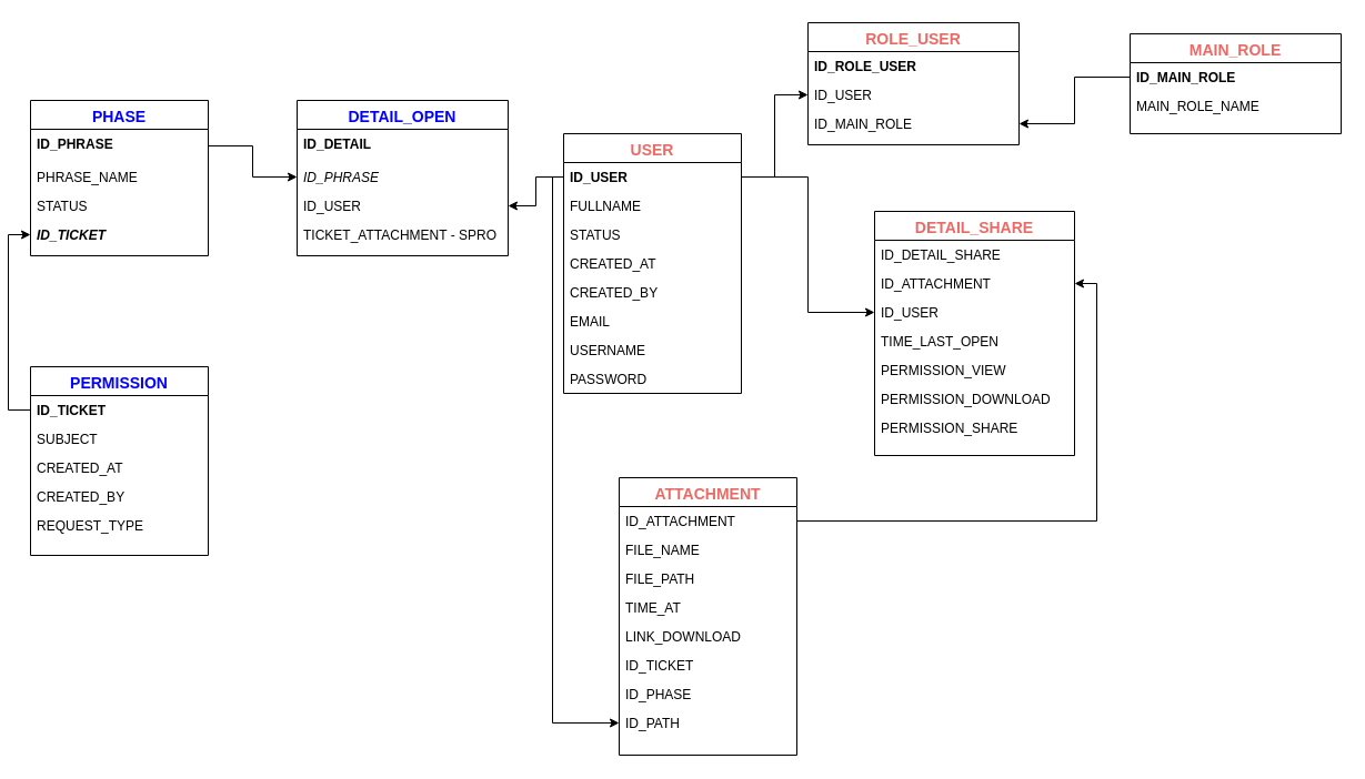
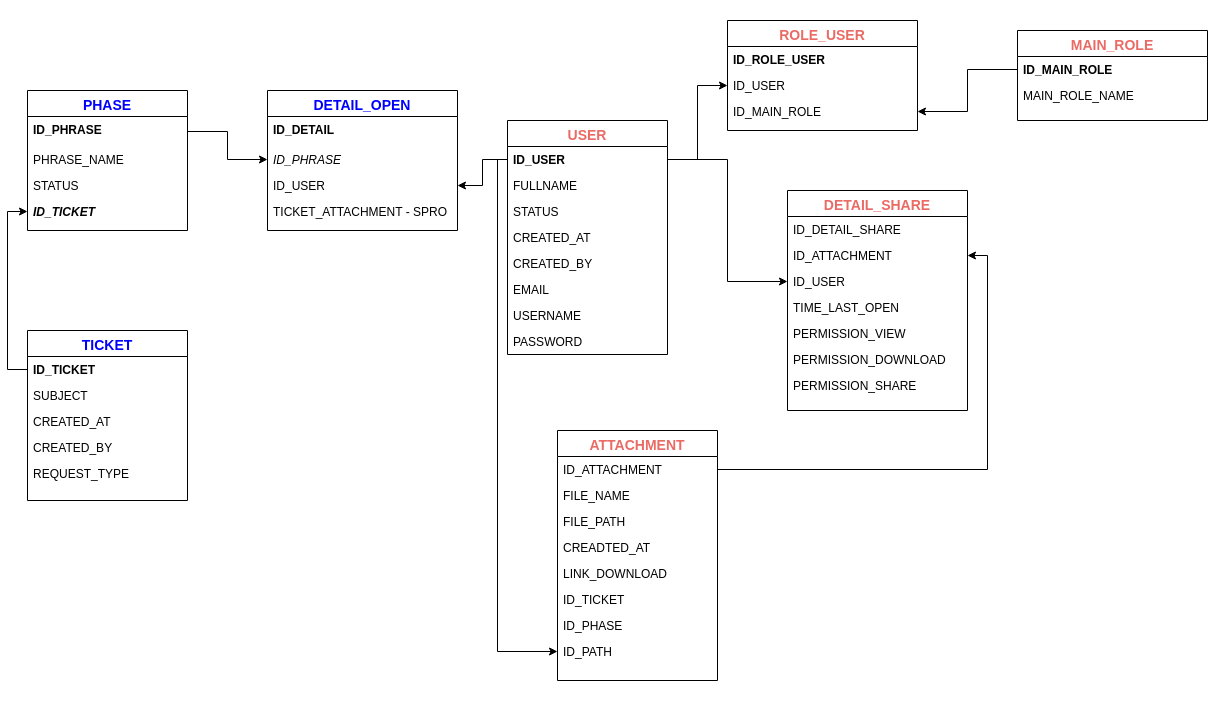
  <mxCell id="0" />
  <mxCell id="1" parent="0" />
  <mxCell id="2" value="PHASE" style="swimlane;fontStyle=1;align=center;verticalAlign=top;childLayout=stackLayout;horizontal=1;startSize=26;horizontalStack=0;resizeParent=1;resizeLast=0;collapsible=1;marginBottom=0;rounded=0;shadow=0;strokeWidth=1;fontSize=14;fontColor=#0000FF;" parent="1" vertex="1"><mxGeometry x="20" y="90" width="160" height="140" as="geometry"><mxRectangle x="340" y="380" width="170" height="26" as="alternateBounds" /></mxGeometry></mxCell>
  <mxCell id="3" value="ID_PHRASE" style="text;align=left;verticalAlign=top;spacingLeft=4;spacingRight=4;overflow=hidden;rotatable=0;points=[[0,0.5],[1,0.5]];portConstraint=eastwest;fontStyle=1" parent="2" vertex="1"><mxGeometry y="26" width="160" height="30" as="geometry" /></mxCell>
  <mxCell id="4" value="PHRASE_NAME" style="text;align=left;verticalAlign=top;spacingLeft=4;spacingRight=4;overflow=hidden;rotatable=0;points=[[0,0.5],[1,0.5]];portConstraint=eastwest;rounded=0;shadow=0;html=0;" parent="2" vertex="1"><mxGeometry y="56" width="160" height="26" as="geometry" /></mxCell>
  <mxCell id="5" value="STATUS" style="text;align=left;verticalAlign=top;spacingLeft=4;spacingRight=4;overflow=hidden;rotatable=0;points=[[0,0.5],[1,0.5]];portConstraint=eastwest;rounded=0;shadow=0;html=0;" vertex="1" parent="2"><mxGeometry y="82" width="160" height="26" as="geometry" /></mxCell>
  <mxCell id="6" value="ID_TICKET" style="text;align=left;verticalAlign=top;spacingLeft=4;spacingRight=4;overflow=hidden;rotatable=0;points=[[0,0.5],[1,0.5]];portConstraint=eastwest;rounded=0;shadow=0;html=0;fontStyle=3" vertex="1" parent="2"><mxGeometry y="108" width="160" height="26" as="geometry" /></mxCell>
  <mxCell id="7" value="ATTACHMENT" style="swimlane;fontStyle=1;align=center;verticalAlign=top;childLayout=stackLayout;horizontal=1;startSize=26;horizontalStack=0;resizeParent=1;resizeLast=0;collapsible=1;marginBottom=0;rounded=0;shadow=0;strokeWidth=1;swimlaneFillColor=default;fontSize=14;fontColor=#EA6B66;" parent="1" vertex="1"><mxGeometry x="550" y="430" width="160" height="250" as="geometry"><mxRectangle x="550" y="140" width="160" height="26" as="alternateBounds" /></mxGeometry></mxCell>
  <mxCell id="8" value="ID_ATTACHMENT" style="text;align=left;verticalAlign=top;spacingLeft=4;spacingRight=4;overflow=hidden;rotatable=0;points=[[0,0.5],[1,0.5]];portConstraint=eastwest;" parent="7" vertex="1"><mxGeometry y="26" width="160" height="26" as="geometry" /></mxCell>
  <mxCell id="9" value="FILE_NAME" style="text;align=left;verticalAlign=top;spacingLeft=4;spacingRight=4;overflow=hidden;rotatable=0;points=[[0,0.5],[1,0.5]];portConstraint=eastwest;rounded=0;shadow=0;html=0;" parent="7" vertex="1"><mxGeometry y="52" width="160" height="26" as="geometry" /></mxCell>
  <mxCell id="10" value="FILE_PATH" style="text;align=left;verticalAlign=top;spacingLeft=4;spacingRight=4;overflow=hidden;rotatable=0;points=[[0,0.5],[1,0.5]];portConstraint=eastwest;rounded=0;shadow=0;html=0;" parent="7" vertex="1"><mxGeometry y="78" width="160" height="26" as="geometry" /></mxCell>
- <mxCell id="11" value="TIME_AT" style="text;align=left;verticalAlign=top;spacingLeft=4;spacingRight=4;overflow=hidden;rotatable=0;points=[[0,0.5],[1,0.5]];portConstraint=eastwest;rounded=0;shadow=0;html=0;" parent="7" vertex="1"><mxGeometry y="104" width="160" height="26" as="geometry" /></mxCell>
+ <mxCell id="11" value="CREADTED_AT" style="text;align=left;verticalAlign=top;spacingLeft=4;spacingRight=4;overflow=hidden;rotatable=0;points=[[0,0.5],[1,0.5]];portConstraint=eastwest;rounded=0;shadow=0;html=0;" parent="7" vertex="1"><mxGeometry y="104" width="160" height="26" as="geometry" /></mxCell>
  <mxCell id="12" value="LINK_DOWNLOAD" style="text;align=left;verticalAlign=top;spacingLeft=4;spacingRight=4;overflow=hidden;rotatable=0;points=[[0,0.5],[1,0.5]];portConstraint=eastwest;rounded=0;shadow=0;html=0;" parent="7" vertex="1"><mxGeometry y="130" width="160" height="26" as="geometry" /></mxCell>
  <mxCell id="13" value="ID_TICKET" style="text;align=left;verticalAlign=top;spacingLeft=4;spacingRight=4;overflow=hidden;rotatable=0;points=[[0,0.5],[1,0.5]];portConstraint=eastwest;rounded=0;shadow=0;html=0;" parent="7" vertex="1"><mxGeometry y="156" width="160" height="26" as="geometry" /></mxCell>
  <mxCell id="14" value="ID_PHASE" style="text;align=left;verticalAlign=top;spacingLeft=4;spacingRight=4;overflow=hidden;rotatable=0;points=[[0,0.5],[1,0.5]];portConstraint=eastwest;rounded=0;shadow=0;html=0;" parent="7" vertex="1"><mxGeometry y="182" width="160" height="26" as="geometry" /></mxCell>
  <mxCell id="15" value="ID_PATH" style="text;align=left;verticalAlign=top;spacingLeft=4;spacingRight=4;overflow=hidden;rotatable=0;points=[[0,0.5],[1,0.5]];portConstraint=eastwest;rounded=0;shadow=0;html=0;" parent="7" vertex="1"><mxGeometry y="208" width="160" height="26" as="geometry" /></mxCell>
  <mxCell id="16" value="USER" style="swimlane;fontStyle=1;align=center;verticalAlign=top;childLayout=stackLayout;horizontal=1;startSize=26;horizontalStack=0;resizeParent=1;resizeLast=0;collapsible=1;marginBottom=0;rounded=0;shadow=0;strokeWidth=1;fontSize=14;fontColor=#EA6B66;" vertex="1" parent="1"><mxGeometry x="500" y="120" width="160" height="234" as="geometry"><mxRectangle x="340" y="380" width="170" height="26" as="alternateBounds" /></mxGeometry></mxCell>
  <mxCell id="17" value="ID_USER" style="text;align=left;verticalAlign=top;spacingLeft=4;spacingRight=4;overflow=hidden;rotatable=0;points=[[0,0.5],[1,0.5]];portConstraint=eastwest;fontStyle=1" vertex="1" parent="16"><mxGeometry y="26" width="160" height="26" as="geometry" /></mxCell>
  <mxCell id="18" value="FULLNAME" style="text;align=left;verticalAlign=top;spacingLeft=4;spacingRight=4;overflow=hidden;rotatable=0;points=[[0,0.5],[1,0.5]];portConstraint=eastwest;rounded=0;shadow=0;html=0;" vertex="1" parent="16"><mxGeometry y="52" width="160" height="26" as="geometry" /></mxCell>
  <mxCell id="19" value="STATUS" style="text;align=left;verticalAlign=top;spacingLeft=4;spacingRight=4;overflow=hidden;rotatable=0;points=[[0,0.5],[1,0.5]];portConstraint=eastwest;rounded=0;shadow=0;html=0;" vertex="1" parent="16"><mxGeometry y="78" width="160" height="26" as="geometry" /></mxCell>
  <mxCell id="20" value="CREATED_AT" style="text;align=left;verticalAlign=top;spacingLeft=4;spacingRight=4;overflow=hidden;rotatable=0;points=[[0,0.5],[1,0.5]];portConstraint=eastwest;rounded=0;shadow=0;html=0;" vertex="1" parent="16"><mxGeometry y="104" width="160" height="26" as="geometry" /></mxCell>
  <mxCell id="21" value="CREATED_BY" style="text;align=left;verticalAlign=top;spacingLeft=4;spacingRight=4;overflow=hidden;rotatable=0;points=[[0,0.5],[1,0.5]];portConstraint=eastwest;rounded=0;shadow=0;html=0;" vertex="1" parent="16"><mxGeometry y="130" width="160" height="26" as="geometry" /></mxCell>
  <mxCell id="22" value="EMAIL" style="text;align=left;verticalAlign=top;spacingLeft=4;spacingRight=4;overflow=hidden;rotatable=0;points=[[0,0.5],[1,0.5]];portConstraint=eastwest;rounded=0;shadow=0;html=0;" vertex="1" parent="16"><mxGeometry y="156" width="160" height="26" as="geometry" /></mxCell>
  <mxCell id="23" value="USERNAME" style="text;align=left;verticalAlign=top;spacingLeft=4;spacingRight=4;overflow=hidden;rotatable=0;points=[[0,0.5],[1,0.5]];portConstraint=eastwest;rounded=0;shadow=0;html=0;" vertex="1" parent="16"><mxGeometry y="182" width="160" height="26" as="geometry" /></mxCell>
  <mxCell id="24" value="PASSWORD" style="text;align=left;verticalAlign=top;spacingLeft=4;spacingRight=4;overflow=hidden;rotatable=0;points=[[0,0.5],[1,0.5]];portConstraint=eastwest;rounded=0;shadow=0;html=0;" vertex="1" parent="16"><mxGeometry y="208" width="160" height="26" as="geometry" /></mxCell>
- <mxCell id="25" value="PERMISSION" style="swimlane;fontStyle=1;align=center;verticalAlign=top;childLayout=stackLayout;horizontal=1;startSize=26;horizontalStack=0;resizeParent=1;resizeLast=0;collapsible=1;marginBottom=0;rounded=0;shadow=0;strokeWidth=1;fontSize=14;fontColor=#0000FF;" vertex="1" parent="1"><mxGeometry x="20" y="330" width="160" height="170" as="geometry"><mxRectangle x="340" y="380" width="170" height="26" as="alternateBounds" /></mxGeometry></mxCell>
+ <mxCell id="25" value="TICKET" style="swimlane;fontStyle=1;align=center;verticalAlign=top;childLayout=stackLayout;horizontal=1;startSize=26;horizontalStack=0;resizeParent=1;resizeLast=0;collapsible=1;marginBottom=0;rounded=0;shadow=0;strokeWidth=1;fontSize=14;fontColor=#0000FF;" vertex="1" parent="1"><mxGeometry x="20" y="330" width="160" height="170" as="geometry"><mxRectangle x="340" y="380" width="170" height="26" as="alternateBounds" /></mxGeometry></mxCell>
  <mxCell id="26" value="ID_TICKET" style="text;align=left;verticalAlign=top;spacingLeft=4;spacingRight=4;overflow=hidden;rotatable=0;points=[[0,0.5],[1,0.5]];portConstraint=eastwest;fontStyle=1" vertex="1" parent="25"><mxGeometry y="26" width="160" height="26" as="geometry" /></mxCell>
  <mxCell id="27" value="SUBJECT" style="text;align=left;verticalAlign=top;spacingLeft=4;spacingRight=4;overflow=hidden;rotatable=0;points=[[0,0.5],[1,0.5]];portConstraint=eastwest;rounded=0;shadow=0;html=0;" vertex="1" parent="25"><mxGeometry y="52" width="160" height="26" as="geometry" /></mxCell>
  <mxCell id="28" value="CREATED_AT" style="text;align=left;verticalAlign=top;spacingLeft=4;spacingRight=4;overflow=hidden;rotatable=0;points=[[0,0.5],[1,0.5]];portConstraint=eastwest;rounded=0;shadow=0;html=0;" vertex="1" parent="25"><mxGeometry y="78" width="160" height="26" as="geometry" /></mxCell>
  <mxCell id="29" value="CREATED_BY" style="text;align=left;verticalAlign=top;spacingLeft=4;spacingRight=4;overflow=hidden;rotatable=0;points=[[0,0.5],[1,0.5]];portConstraint=eastwest;rounded=0;shadow=0;html=0;" vertex="1" parent="25"><mxGeometry y="104" width="160" height="26" as="geometry" /></mxCell>
  <mxCell id="30" value="REQUEST_TYPE" style="text;align=left;verticalAlign=top;spacingLeft=4;spacingRight=4;overflow=hidden;rotatable=0;points=[[0,0.5],[1,0.5]];portConstraint=eastwest;rounded=0;shadow=0;html=0;" vertex="1" parent="25"><mxGeometry y="130" width="160" height="26" as="geometry" /></mxCell>
  <mxCell id="31" value="DETAIL_SHARE" style="swimlane;fontStyle=1;align=center;verticalAlign=top;childLayout=stackLayout;horizontal=1;startSize=26;horizontalStack=0;resizeParent=1;resizeLast=0;collapsible=1;marginBottom=0;rounded=0;shadow=0;strokeWidth=1;swimlaneFillColor=default;fontColor=#EA6B66;fontSize=14;" vertex="1" parent="1"><mxGeometry x="780" y="190" width="180" height="220" as="geometry"><mxRectangle x="550" y="140" width="160" height="26" as="alternateBounds" /></mxGeometry></mxCell>
  <mxCell id="32" value="ID_DETAIL_SHARE" style="text;align=left;verticalAlign=top;spacingLeft=4;spacingRight=4;overflow=hidden;rotatable=0;points=[[0,0.5],[1,0.5]];portConstraint=eastwest;" vertex="1" parent="31"><mxGeometry y="26" width="180" height="26" as="geometry" /></mxCell>
  <mxCell id="33" value="ID_ATTACHMENT" style="text;align=left;verticalAlign=top;spacingLeft=4;spacingRight=4;overflow=hidden;rotatable=0;points=[[0,0.5],[1,0.5]];portConstraint=eastwest;rounded=0;shadow=0;html=0;" vertex="1" parent="31"><mxGeometry y="52" width="180" height="26" as="geometry" /></mxCell>
  <mxCell id="34" value="ID_USER" style="text;align=left;verticalAlign=top;spacingLeft=4;spacingRight=4;overflow=hidden;rotatable=0;points=[[0,0.5],[1,0.5]];portConstraint=eastwest;rounded=0;shadow=0;html=0;" vertex="1" parent="31"><mxGeometry y="78" width="180" height="26" as="geometry" /></mxCell>
  <mxCell id="35" value="TIME_LAST_OPEN" style="text;align=left;verticalAlign=top;spacingLeft=4;spacingRight=4;overflow=hidden;rotatable=0;points=[[0,0.5],[1,0.5]];portConstraint=eastwest;rounded=0;shadow=0;html=0;" vertex="1" parent="31"><mxGeometry y="104" width="180" height="26" as="geometry" /></mxCell>
  <mxCell id="36" value="PERMISSION_VIEW" style="text;align=left;verticalAlign=top;spacingLeft=4;spacingRight=4;overflow=hidden;rotatable=0;points=[[0,0.5],[1,0.5]];portConstraint=eastwest;rounded=0;shadow=0;html=0;" vertex="1" parent="31"><mxGeometry y="130" width="180" height="26" as="geometry" /></mxCell>
  <mxCell id="37" value="PERMISSION_DOWNLOAD" style="text;align=left;verticalAlign=top;spacingLeft=4;spacingRight=4;overflow=hidden;rotatable=0;points=[[0,0.5],[1,0.5]];portConstraint=eastwest;rounded=0;shadow=0;html=0;" vertex="1" parent="31"><mxGeometry y="156" width="180" height="26" as="geometry" /></mxCell>
  <mxCell id="38" value="PERMISSION_SHARE" style="text;align=left;verticalAlign=top;spacingLeft=4;spacingRight=4;overflow=hidden;rotatable=0;points=[[0,0.5],[1,0.5]];portConstraint=eastwest;rounded=0;shadow=0;html=0;" vertex="1" parent="31"><mxGeometry y="182" width="180" height="26" as="geometry" /></mxCell>
  <mxCell id="39" value="DETAIL_OPEN" style="swimlane;fontStyle=1;align=center;verticalAlign=top;childLayout=stackLayout;horizontal=1;startSize=26;horizontalStack=0;resizeParent=1;resizeLast=0;collapsible=1;marginBottom=0;rounded=0;shadow=0;strokeWidth=1;fontColor=#0000FF;fontSize=14;" vertex="1" parent="1"><mxGeometry x="260" y="90" width="190" height="140" as="geometry"><mxRectangle x="340" y="380" width="170" height="26" as="alternateBounds" /></mxGeometry></mxCell>
  <mxCell id="40" value="ID_DETAIL" style="text;align=left;verticalAlign=top;spacingLeft=4;spacingRight=4;overflow=hidden;rotatable=0;points=[[0,0.5],[1,0.5]];portConstraint=eastwest;fontStyle=1" vertex="1" parent="39"><mxGeometry y="26" width="190" height="30" as="geometry" /></mxCell>
  <mxCell id="41" value="ID_PHRASE" style="text;align=left;verticalAlign=top;spacingLeft=4;spacingRight=4;overflow=hidden;rotatable=0;points=[[0,0.5],[1,0.5]];portConstraint=eastwest;rounded=0;shadow=0;html=0;fontStyle=2" vertex="1" parent="39"><mxGeometry y="56" width="190" height="26" as="geometry" /></mxCell>
  <mxCell id="42" value="ID_USER" style="text;align=left;verticalAlign=top;spacingLeft=4;spacingRight=4;overflow=hidden;rotatable=0;points=[[0,0.5],[1,0.5]];portConstraint=eastwest;rounded=0;shadow=0;html=0;" vertex="1" parent="39"><mxGeometry y="82" width="190" height="26" as="geometry" /></mxCell>
  <mxCell id="43" value="TICKET_ATTACHMENT - SPRO" style="text;align=left;verticalAlign=top;spacingLeft=4;spacingRight=4;overflow=hidden;rotatable=0;points=[[0,0.5],[1,0.5]];portConstraint=eastwest;rounded=0;shadow=0;html=0;" vertex="1" parent="39"><mxGeometry y="108" width="190" height="26" as="geometry" /></mxCell>
  <mxCell id="44" style="edgeStyle=orthogonalEdgeStyle;rounded=0;orthogonalLoop=1;jettySize=auto;html=1;exitX=0;exitY=0.5;exitDx=0;exitDy=0;entryX=0;entryY=0.5;entryDx=0;entryDy=0;" edge="1" parent="1" source="26" target="6"><mxGeometry relative="1" as="geometry" /></mxCell>
  <mxCell id="45" style="edgeStyle=orthogonalEdgeStyle;rounded=0;orthogonalLoop=1;jettySize=auto;html=1;exitX=1;exitY=0.5;exitDx=0;exitDy=0;entryX=0;entryY=0.5;entryDx=0;entryDy=0;" edge="1" parent="1" source="3" target="41"><mxGeometry relative="1" as="geometry" /></mxCell>
  <mxCell id="46" style="edgeStyle=orthogonalEdgeStyle;rounded=0;orthogonalLoop=1;jettySize=auto;html=1;exitX=0;exitY=0.5;exitDx=0;exitDy=0;entryX=1;entryY=0.5;entryDx=0;entryDy=0;" edge="1" parent="1" source="17" target="42"><mxGeometry relative="1" as="geometry" /></mxCell>
  <mxCell id="47" value="ROLE_USER" style="swimlane;fontStyle=1;align=center;verticalAlign=top;childLayout=stackLayout;horizontal=1;startSize=26;horizontalStack=0;resizeParent=1;resizeLast=0;collapsible=1;marginBottom=0;rounded=0;shadow=0;strokeWidth=1;fontSize=14;fontColor=#EA6B66;" vertex="1" parent="1"><mxGeometry x="720" y="20" width="190" height="110" as="geometry"><mxRectangle x="340" y="380" width="170" height="26" as="alternateBounds" /></mxGeometry></mxCell>
  <mxCell id="48" value="ID_ROLE_USER" style="text;align=left;verticalAlign=top;spacingLeft=4;spacingRight=4;overflow=hidden;rotatable=0;points=[[0,0.5],[1,0.5]];portConstraint=eastwest;fontStyle=1" vertex="1" parent="47"><mxGeometry y="26" width="190" height="26" as="geometry" /></mxCell>
  <mxCell id="49" value="ID_USER" style="text;align=left;verticalAlign=top;spacingLeft=4;spacingRight=4;overflow=hidden;rotatable=0;points=[[0,0.5],[1,0.5]];portConstraint=eastwest;rounded=0;shadow=0;html=0;" vertex="1" parent="47"><mxGeometry y="52" width="190" height="26" as="geometry" /></mxCell>
  <mxCell id="50" value="ID_MAIN_ROLE" style="text;align=left;verticalAlign=top;spacingLeft=4;spacingRight=4;overflow=hidden;rotatable=0;points=[[0,0.5],[1,0.5]];portConstraint=eastwest;rounded=0;shadow=0;html=0;" vertex="1" parent="47"><mxGeometry y="78" width="190" height="26" as="geometry" /></mxCell>
  <mxCell id="51" style="edgeStyle=orthogonalEdgeStyle;rounded=0;orthogonalLoop=1;jettySize=auto;html=1;exitX=1;exitY=0.5;exitDx=0;exitDy=0;entryX=0;entryY=0.5;entryDx=0;entryDy=0;fontSize=14;fontColor=#0000FF;" edge="1" parent="1" source="17" target="49"><mxGeometry relative="1" as="geometry" /></mxCell>
  <mxCell id="52" value="MAIN_ROLE" style="swimlane;fontStyle=1;align=center;verticalAlign=top;childLayout=stackLayout;horizontal=1;startSize=26;horizontalStack=0;resizeParent=1;resizeLast=0;collapsible=1;marginBottom=0;rounded=0;shadow=0;strokeWidth=1;fontSize=14;fontColor=#EA6B66;" vertex="1" parent="1"><mxGeometry x="1010" y="30" width="190" height="90" as="geometry"><mxRectangle x="340" y="380" width="170" height="26" as="alternateBounds" /></mxGeometry></mxCell>
  <mxCell id="53" value="ID_MAIN_ROLE" style="text;align=left;verticalAlign=top;spacingLeft=4;spacingRight=4;overflow=hidden;rotatable=0;points=[[0,0.5],[1,0.5]];portConstraint=eastwest;fontStyle=1" vertex="1" parent="52"><mxGeometry y="26" width="190" height="26" as="geometry" /></mxCell>
  <mxCell id="54" value="MAIN_ROLE_NAME" style="text;align=left;verticalAlign=top;spacingLeft=4;spacingRight=4;overflow=hidden;rotatable=0;points=[[0,0.5],[1,0.5]];portConstraint=eastwest;rounded=0;shadow=0;html=0;" vertex="1" parent="52"><mxGeometry y="52" width="190" height="26" as="geometry" /></mxCell>
  <mxCell id="55" style="edgeStyle=orthogonalEdgeStyle;rounded=0;orthogonalLoop=1;jettySize=auto;html=1;exitX=1;exitY=0.5;exitDx=0;exitDy=0;entryX=0;entryY=0.5;entryDx=0;entryDy=0;fontSize=14;fontColor=#EA6B66;" edge="1" parent="1" source="17" target="34"><mxGeometry relative="1" as="geometry" /></mxCell>
  <mxCell id="56" style="edgeStyle=orthogonalEdgeStyle;rounded=0;orthogonalLoop=1;jettySize=auto;html=1;exitX=0;exitY=0.5;exitDx=0;exitDy=0;entryX=0;entryY=0.5;entryDx=0;entryDy=0;fontSize=14;fontColor=#EA6B66;" edge="1" parent="1" source="17" target="15"><mxGeometry relative="1" as="geometry"><Array as="points"><mxPoint x="490" y="159" /><mxPoint x="490" y="651" /></Array></mxGeometry></mxCell>
  <mxCell id="57" style="edgeStyle=orthogonalEdgeStyle;rounded=0;orthogonalLoop=1;jettySize=auto;html=1;exitX=1;exitY=0.5;exitDx=0;exitDy=0;entryX=1;entryY=0.5;entryDx=0;entryDy=0;fontSize=14;fontColor=#EA6B66;" edge="1" parent="1" source="8" target="33"><mxGeometry relative="1" as="geometry" /></mxCell>
  <mxCell id="58" style="edgeStyle=orthogonalEdgeStyle;rounded=0;orthogonalLoop=1;jettySize=auto;html=1;exitX=0;exitY=0.5;exitDx=0;exitDy=0;entryX=1;entryY=0.5;entryDx=0;entryDy=0;fontSize=14;fontColor=#EA6B66;" edge="1" parent="1" source="53" target="50"><mxGeometry relative="1" as="geometry" /></mxCell>
